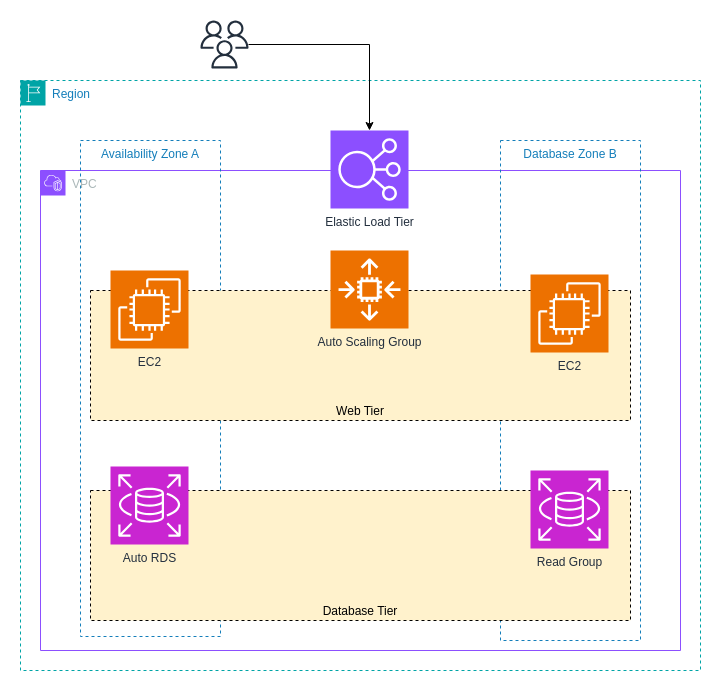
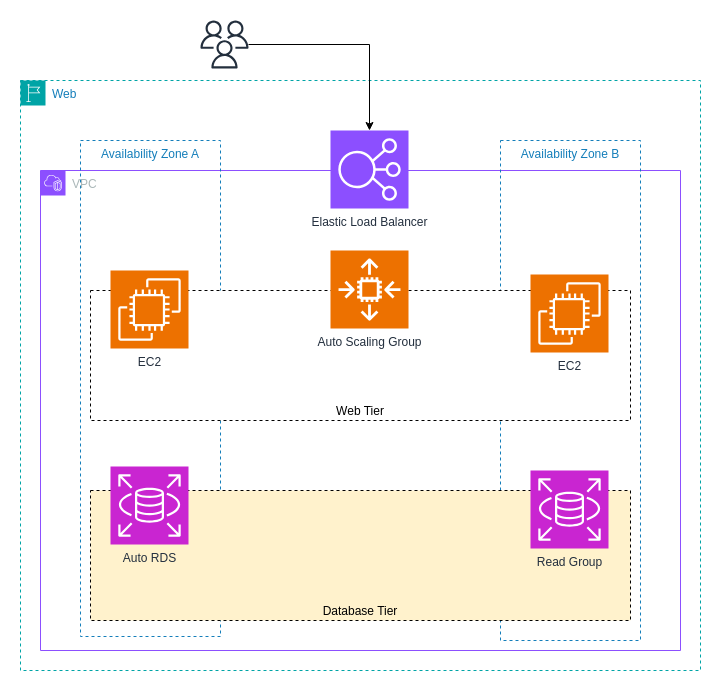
  <mxCell id="0" />
  <mxCell id="1" parent="0" />
  <mxCell id="2" value="Groups" parent="0" />
- <mxCell id="3" value="Region" style="points=[[0,0],[0.25,0],[0.5,0],[0.75,0],[1,0],[1,0.25],[1,0.5],[1,0.75],[1,1],[0.75,1],[0.5,1],[0.25,1],[0,1],[0,0.75],[0,0.5],[0,0.25]];outlineConnect=0;gradientColor=none;html=1;whiteSpace=wrap;fontSize=12;fontStyle=0;container=1;pointerEvents=0;collapsible=0;recursiveResize=0;shape=mxgraph.aws4.group;grIcon=mxgraph.aws4.group_region;strokeColor=#00A4A6;fillColor=none;verticalAlign=top;align=left;spacingLeft=30;fontColor=#147EBA;dashed=1;" parent="2" vertex="1"><mxGeometry x="20" y="80" width="680" height="590" as="geometry" /></mxCell>
+ <mxCell id="3" value="Web" style="points=[[0,0],[0.25,0],[0.5,0],[0.75,0],[1,0],[1,0.25],[1,0.5],[1,0.75],[1,1],[0.75,1],[0.5,1],[0.25,1],[0,1],[0,0.75],[0,0.5],[0,0.25]];outlineConnect=0;gradientColor=none;html=1;whiteSpace=wrap;fontSize=12;fontStyle=0;container=1;pointerEvents=0;collapsible=0;recursiveResize=0;shape=mxgraph.aws4.group;grIcon=mxgraph.aws4.group_region;strokeColor=#00A4A6;fillColor=none;verticalAlign=top;align=left;spacingLeft=30;fontColor=#147EBA;dashed=1;" parent="2" vertex="1"><mxGeometry x="20" y="80" width="680" height="590" as="geometry" /></mxCell>
  <mxCell id="4" value="VPC" style="points=[[0,0],[0.25,0],[0.5,0],[0.75,0],[1,0],[1,0.25],[1,0.5],[1,0.75],[1,1],[0.75,1],[0.5,1],[0.25,1],[0,1],[0,0.75],[0,0.5],[0,0.25]];outlineConnect=0;gradientColor=none;html=1;whiteSpace=wrap;fontSize=12;fontStyle=0;container=1;pointerEvents=0;collapsible=0;recursiveResize=0;shape=mxgraph.aws4.group;grIcon=mxgraph.aws4.group_vpc2;strokeColor=#8C4FFF;fillColor=none;verticalAlign=top;align=left;spacingLeft=30;fontColor=#AAB7B8;dashed=0;" parent="3" vertex="1"><mxGeometry x="20" y="90" width="640" height="480" as="geometry" /></mxCell>
  <mxCell id="5" value="Availability Zone A" style="fillColor=none;strokeColor=#147EBA;dashed=1;verticalAlign=top;fontStyle=0;fontColor=#147EBA;whiteSpace=wrap;html=1;" parent="4" vertex="1"><mxGeometry x="40" y="-30" width="140" height="496" as="geometry" /></mxCell>
- <mxCell id="6" value="Database Zone B" style="fillColor=none;strokeColor=#147EBA;dashed=1;verticalAlign=top;fontStyle=0;fontColor=#147EBA;whiteSpace=wrap;html=1;" parent="4" vertex="1"><mxGeometry x="460" y="-30" width="140" height="500" as="geometry" /></mxCell>
- <mxCell id="7" value="&lt;div&gt;Web Tier&lt;br&gt;&lt;/div&gt;" style="dashed=1;verticalAlign=bottom;fontStyle=0;whiteSpace=wrap;html=1;fillColor=#fff2cc;" parent="4" vertex="1"><mxGeometry x="50" y="120" width="540" height="130" as="geometry" /></mxCell>
+ <mxCell id="6" value="Availability Zone B" style="fillColor=none;strokeColor=#147EBA;dashed=1;verticalAlign=top;fontStyle=0;fontColor=#147EBA;whiteSpace=wrap;html=1;" parent="4" vertex="1"><mxGeometry x="460" y="-30" width="140" height="500" as="geometry" /></mxCell>
+ <mxCell id="7" value="&lt;div&gt;Web Tier&lt;br&gt;&lt;/div&gt;" style="dashed=1;verticalAlign=bottom;fontStyle=0;whiteSpace=wrap;html=1;" parent="4" vertex="1"><mxGeometry x="50" y="120" width="540" height="130" as="geometry" /></mxCell>
  <mxCell id="8" value="Database Tier" style="dashed=1;verticalAlign=bottom;fontStyle=0;whiteSpace=wrap;html=1;fillColor=#fff2cc;" parent="4" vertex="1"><mxGeometry x="50" y="320" width="540" height="130" as="geometry" /></mxCell>
  <mxCell id="9" value="Auto Scaling Group" style="sketch=0;points=[[0,0,0],[0.25,0,0],[0.5,0,0],[0.75,0,0],[1,0,0],[0,1,0],[0.25,1,0],[0.5,1,0],[0.75,1,0],[1,1,0],[0,0.25,0],[0,0.5,0],[0,0.75,0],[1,0.25,0],[1,0.5,0],[1,0.75,0]];outlineConnect=0;fontColor=#232F3E;fillColor=#ED7100;strokeColor=#ffffff;dashed=0;verticalLabelPosition=bottom;verticalAlign=top;align=center;html=1;fontSize=12;fontStyle=0;aspect=fixed;shape=mxgraph.aws4.resourceIcon;resIcon=mxgraph.aws4.auto_scaling2;" parent="4" vertex="1"><mxGeometry x="290" y="80" width="78" height="78" as="geometry" /></mxCell>
  <mxCell id="10" value="EC2" style="sketch=0;points=[[0,0,0],[0.25,0,0],[0.5,0,0],[0.75,0,0],[1,0,0],[0,1,0],[0.25,1,0],[0.5,1,0],[0.75,1,0],[1,1,0],[0,0.25,0],[0,0.5,0],[0,0.75,0],[1,0.25,0],[1,0.5,0],[1,0.75,0]];outlineConnect=0;fontColor=#232F3E;fillColor=#ED7100;strokeColor=#ffffff;dashed=0;verticalLabelPosition=bottom;verticalAlign=top;align=center;html=1;fontSize=12;fontStyle=0;aspect=fixed;shape=mxgraph.aws4.resourceIcon;resIcon=mxgraph.aws4.ec2;" parent="4" vertex="1"><mxGeometry x="70" y="100" width="78" height="78" as="geometry" /></mxCell>
  <mxCell id="11" value="EC2" style="sketch=0;points=[[0,0,0],[0.25,0,0],[0.5,0,0],[0.75,0,0],[1,0,0],[0,1,0],[0.25,1,0],[0.5,1,0],[0.75,1,0],[1,1,0],[0,0.25,0],[0,0.5,0],[0,0.75,0],[1,0.25,0],[1,0.5,0],[1,0.75,0]];outlineConnect=0;fontColor=#232F3E;fillColor=#ED7100;strokeColor=#ffffff;dashed=0;verticalLabelPosition=bottom;verticalAlign=top;align=center;html=1;fontSize=12;fontStyle=0;aspect=fixed;shape=mxgraph.aws4.resourceIcon;resIcon=mxgraph.aws4.ec2;" parent="4" vertex="1"><mxGeometry x="490" y="104" width="78" height="78" as="geometry" /></mxCell>
  <mxCell id="12" value="Auto RDS" style="sketch=0;points=[[0,0,0],[0.25,0,0],[0.5,0,0],[0.75,0,0],[1,0,0],[0,1,0],[0.25,1,0],[0.5,1,0],[0.75,1,0],[1,1,0],[0,0.25,0],[0,0.5,0],[0,0.75,0],[1,0.25,0],[1,0.5,0],[1,0.75,0]];outlineConnect=0;fontColor=#232F3E;fillColor=#C925D1;strokeColor=#ffffff;dashed=0;verticalLabelPosition=bottom;verticalAlign=top;align=center;html=1;fontSize=12;fontStyle=0;aspect=fixed;shape=mxgraph.aws4.resourceIcon;resIcon=mxgraph.aws4.rds;" parent="4" vertex="1"><mxGeometry x="70" y="296" width="78" height="78" as="geometry" /></mxCell>
  <mxCell id="13" value="Read Group" style="sketch=0;points=[[0,0,0],[0.25,0,0],[0.5,0,0],[0.75,0,0],[1,0,0],[0,1,0],[0.25,1,0],[0.5,1,0],[0.75,1,0],[1,1,0],[0,0.25,0],[0,0.5,0],[0,0.75,0],[1,0.25,0],[1,0.5,0],[1,0.75,0]];outlineConnect=0;fontColor=#232F3E;fillColor=#C925D1;strokeColor=#ffffff;dashed=0;verticalLabelPosition=bottom;verticalAlign=top;align=center;html=1;fontSize=12;fontStyle=0;aspect=fixed;shape=mxgraph.aws4.resourceIcon;resIcon=mxgraph.aws4.rds;" parent="4" vertex="1"><mxGeometry x="490" y="300" width="78" height="78" as="geometry" /></mxCell>
- <mxCell id="14" value="Elastic Load Tier" style="sketch=0;points=[[0,0,0],[0.25,0,0],[0.5,0,0],[0.75,0,0],[1,0,0],[0,1,0],[0.25,1,0],[0.5,1,0],[0.75,1,0],[1,1,0],[0,0.25,0],[0,0.5,0],[0,0.75,0],[1,0.25,0],[1,0.5,0],[1,0.75,0]];outlineConnect=0;fontColor=#232F3E;fillColor=#8C4FFF;strokeColor=#ffffff;dashed=0;verticalLabelPosition=bottom;verticalAlign=top;align=center;html=1;fontSize=12;fontStyle=0;aspect=fixed;shape=mxgraph.aws4.resourceIcon;resIcon=mxgraph.aws4.elastic_load_balancing;" parent="4" vertex="1"><mxGeometry x="290" y="-40" width="78" height="78" as="geometry" /></mxCell>
+ <mxCell id="14" value="Elastic Load Balancer" style="sketch=0;points=[[0,0,0],[0.25,0,0],[0.5,0,0],[0.75,0,0],[1,0,0],[0,1,0],[0.25,1,0],[0.5,1,0],[0.75,1,0],[1,1,0],[0,0.25,0],[0,0.5,0],[0,0.75,0],[1,0.25,0],[1,0.5,0],[1,0.75,0]];outlineConnect=0;fontColor=#232F3E;fillColor=#8C4FFF;strokeColor=#ffffff;dashed=0;verticalLabelPosition=bottom;verticalAlign=top;align=center;html=1;fontSize=12;fontStyle=0;aspect=fixed;shape=mxgraph.aws4.resourceIcon;resIcon=mxgraph.aws4.elastic_load_balancing;" parent="4" vertex="1"><mxGeometry x="290" y="-40" width="78" height="78" as="geometry" /></mxCell>
  <mxCell id="15" value="Services" parent="0" />
  <mxCell id="16" value="" style="sketch=0;outlineConnect=0;fontColor=#232F3E;gradientColor=none;fillColor=#232F3D;strokeColor=none;dashed=0;verticalLabelPosition=bottom;verticalAlign=top;align=center;html=1;fontSize=12;fontStyle=0;aspect=fixed;pointerEvents=1;shape=mxgraph.aws4.users;" parent="15" vertex="1"><mxGeometry x="200" y="20" width="48" height="48" as="geometry" /></mxCell>
  <mxCell id="17" style="edgeStyle=orthogonalEdgeStyle;rounded=0;orthogonalLoop=1;jettySize=auto;html=1;entryX=0.5;entryY=0;entryDx=0;entryDy=0;entryPerimeter=0;" parent="15" source="16" target="14" edge="1"><mxGeometry relative="1" as="geometry"><mxPoint x="409" y="120" as="targetPoint" /></mxGeometry></mxCell>
